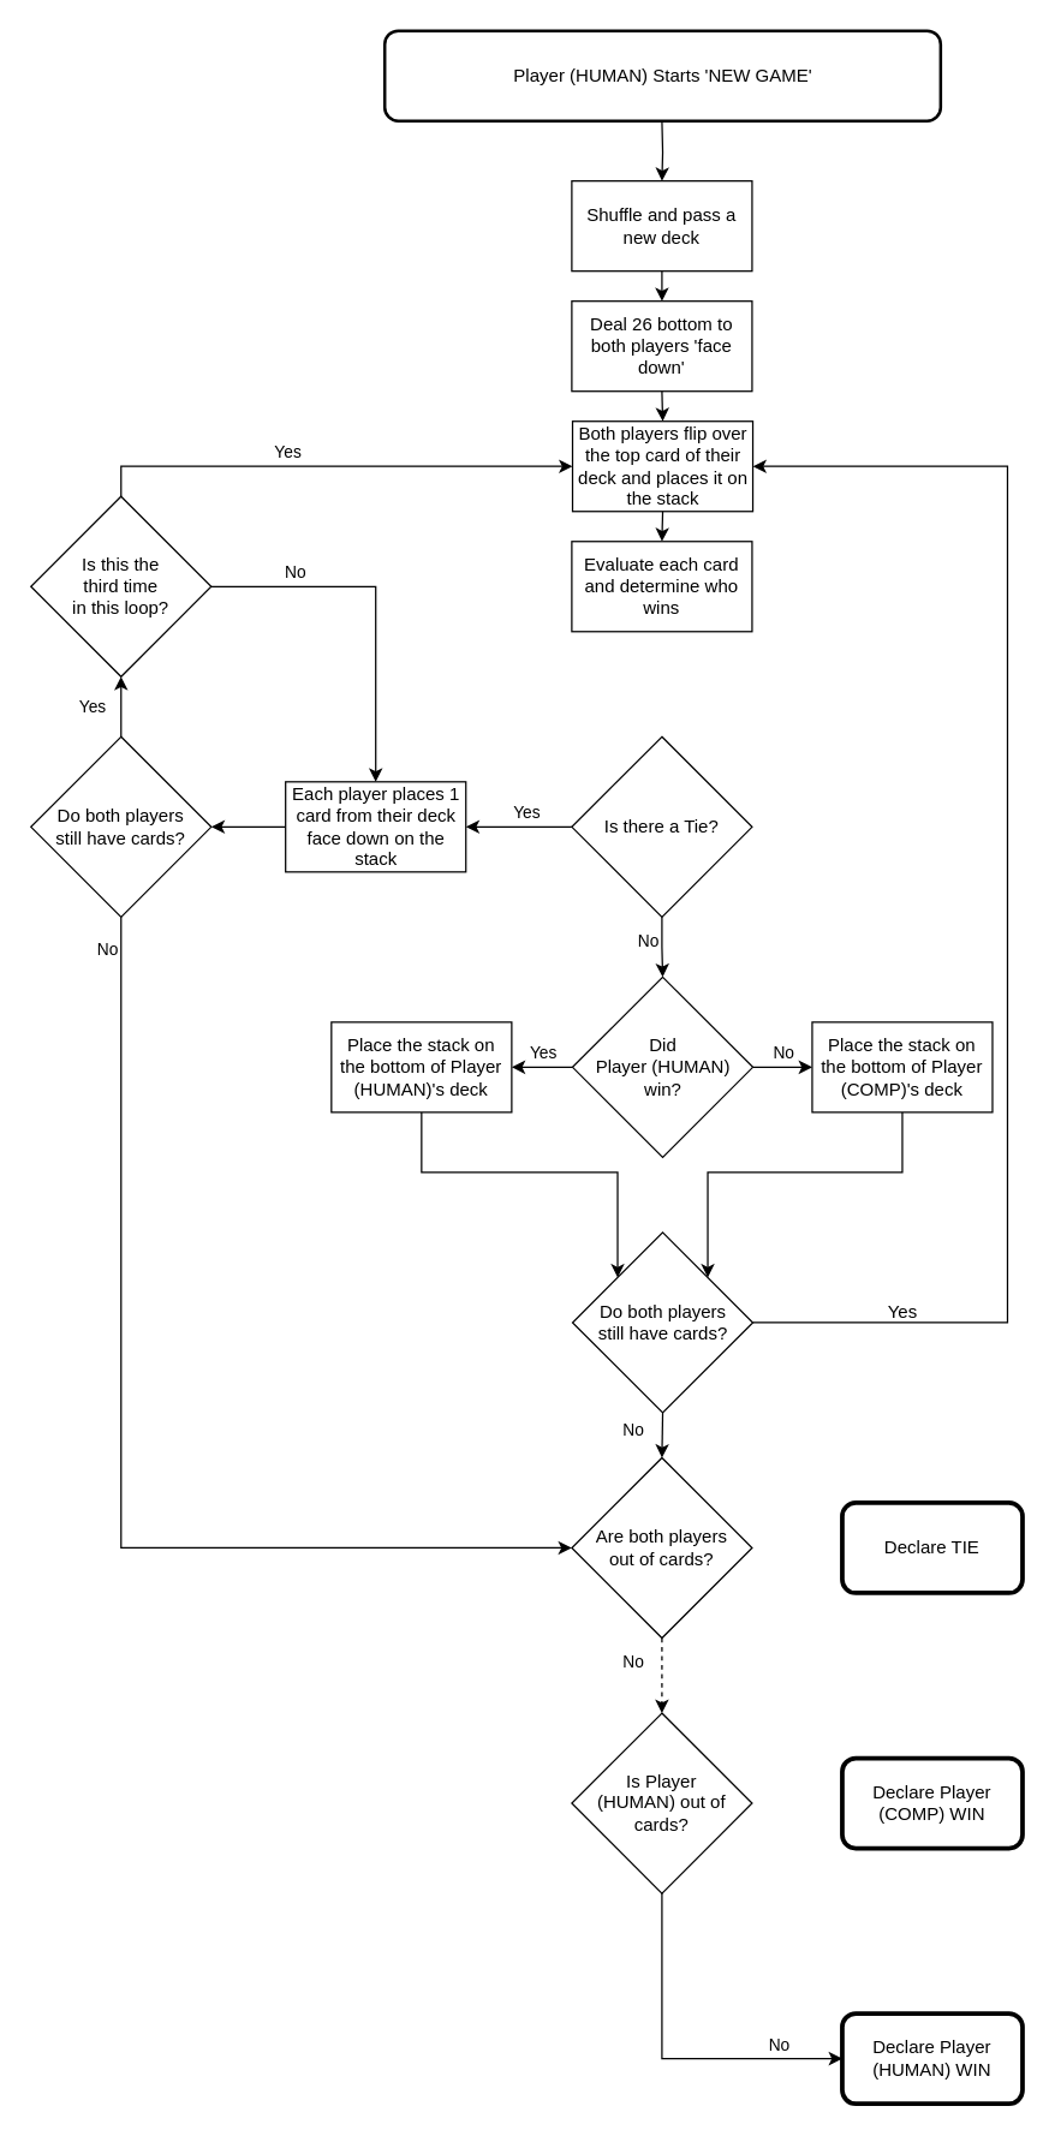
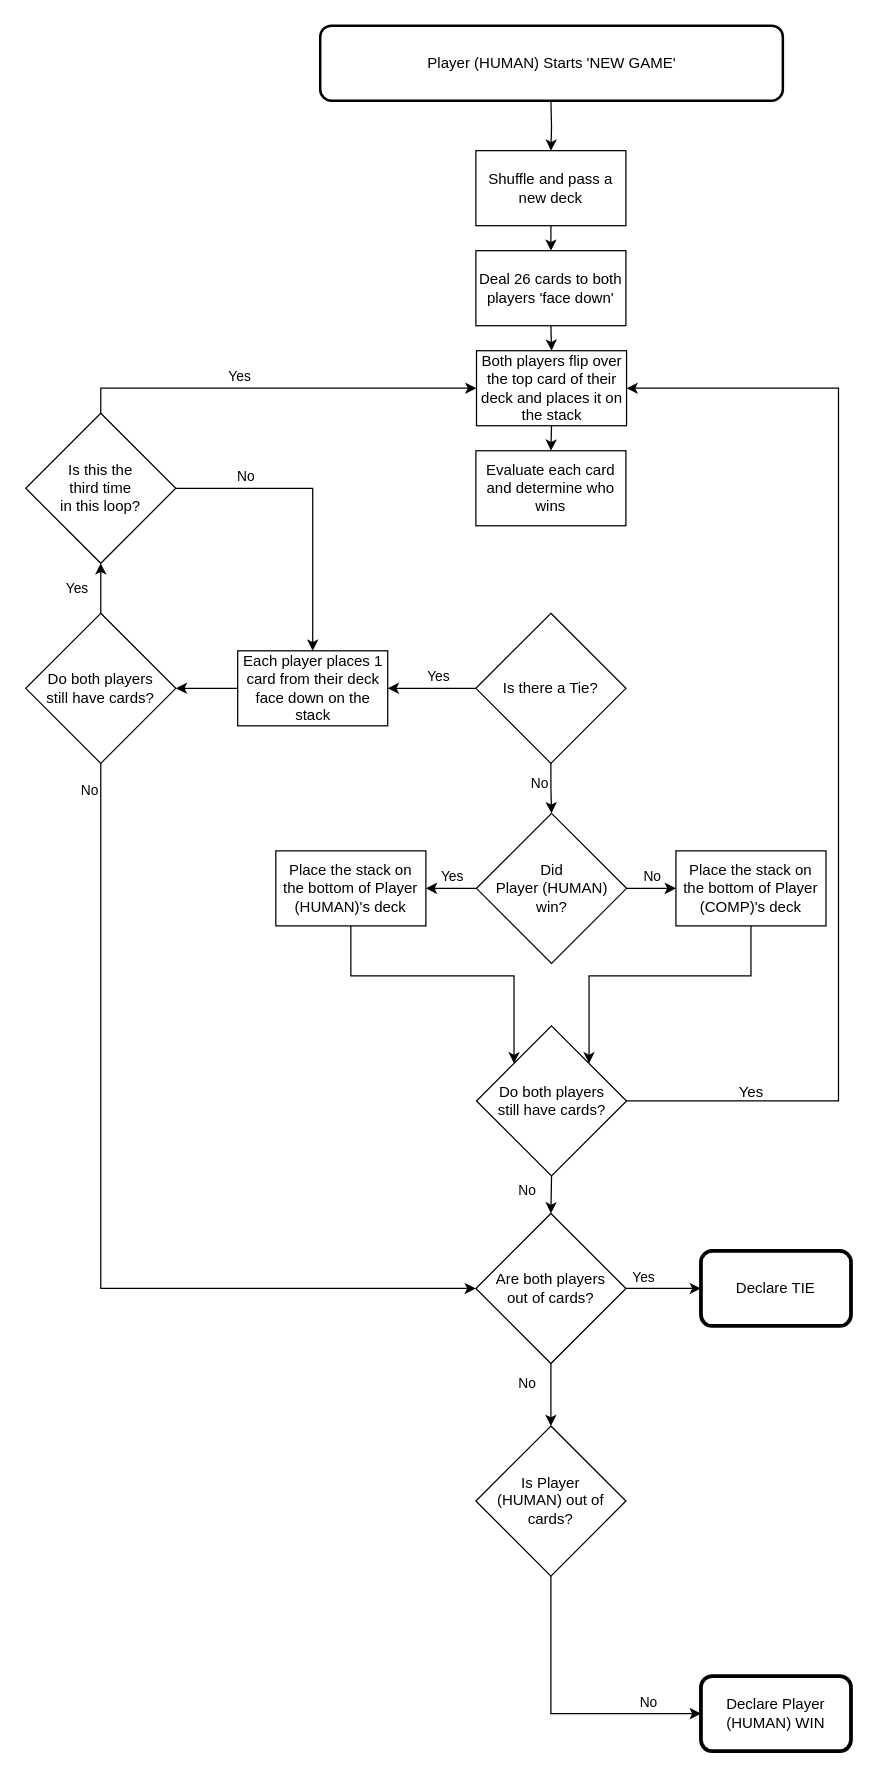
  <mxCell id="0" />
  <mxCell id="1" parent="0" />
  <mxCell id="2" style="edgeStyle=orthogonalEdgeStyle;rounded=0;orthogonalLoop=1;jettySize=auto;html=1;exitX=0.5;exitY=1;exitDx=0;exitDy=0;entryX=0.5;entryY=0;entryDx=0;entryDy=0;" edge="1" parent="1" target="5"><mxGeometry relative="1" as="geometry"><mxPoint x="440" y="80" as="sourcePoint" /></mxGeometry></mxCell>
  <mxCell id="3" value="Player (HUMAN) Starts 'NEW GAME'" style="rounded=1;whiteSpace=wrap;html=1;perimeterSpacing=0;strokeWidth=2;" vertex="1" parent="1"><mxGeometry x="255.5" y="20" width="370" height="60" as="geometry" /></mxCell>
  <mxCell id="4" style="edgeStyle=orthogonalEdgeStyle;rounded=0;orthogonalLoop=1;jettySize=auto;html=1;exitX=0.5;exitY=1;exitDx=0;exitDy=0;entryX=0.5;entryY=0;entryDx=0;entryDy=0;" edge="1" parent="1" source="5" target="7"><mxGeometry relative="1" as="geometry" /></mxCell>
  <mxCell id="5" value="Shuffle and pass a new deck" style="rounded=0;whiteSpace=wrap;html=1;" vertex="1" parent="1"><mxGeometry x="380" y="120" width="120" height="60" as="geometry" /></mxCell>
  <mxCell id="6" style="edgeStyle=orthogonalEdgeStyle;rounded=0;orthogonalLoop=1;jettySize=auto;html=1;exitX=0.5;exitY=1;exitDx=0;exitDy=0;entryX=0.5;entryY=0;entryDx=0;entryDy=0;" edge="1" parent="1" source="7" target="9"><mxGeometry relative="1" as="geometry" /></mxCell>
- <mxCell id="7" value="Deal 26 bottom to both players 'face down'" style="rounded=0;whiteSpace=wrap;html=1;" vertex="1" parent="1"><mxGeometry x="380" y="200" width="120" height="60" as="geometry" /></mxCell>
+ <mxCell id="7" value="Deal 26 cards to both players 'face down'" style="rounded=0;whiteSpace=wrap;html=1;" vertex="1" parent="1"><mxGeometry x="380" y="200" width="120" height="60" as="geometry" /></mxCell>
  <mxCell id="8" style="edgeStyle=orthogonalEdgeStyle;rounded=0;orthogonalLoop=1;jettySize=auto;html=1;exitX=0.5;exitY=1;exitDx=0;exitDy=0;entryX=0.5;entryY=0;entryDx=0;entryDy=0;" edge="1" parent="1" source="9" target="10"><mxGeometry relative="1" as="geometry" /></mxCell>
  <mxCell id="9" value="Both players flip over the top card of their deck and places it on the stack" style="rounded=0;whiteSpace=wrap;html=1;" vertex="1" parent="1"><mxGeometry x="380.5" y="280" width="120" height="60" as="geometry" /></mxCell>
  <mxCell id="10" value="Evaluate each card and determine who wins" style="rounded=0;whiteSpace=wrap;html=1;" vertex="1" parent="1"><mxGeometry x="380" y="360" width="120" height="60" as="geometry" /></mxCell>
  <mxCell id="11" style="edgeStyle=orthogonalEdgeStyle;rounded=0;orthogonalLoop=1;jettySize=auto;html=1;exitX=0;exitY=0.5;exitDx=0;exitDy=0;entryX=1;entryY=0.5;entryDx=0;entryDy=0;" edge="1" parent="1" source="12" target="17"><mxGeometry relative="1" as="geometry" /></mxCell>
  <mxCell id="12" value="Each player places 1 card from their deck face down on the stack" style="rounded=0;whiteSpace=wrap;html=1;" vertex="1" parent="1"><mxGeometry x="189.5" y="520" width="120" height="60" as="geometry" /></mxCell>
  <mxCell id="13" style="edgeStyle=orthogonalEdgeStyle;rounded=0;orthogonalLoop=1;jettySize=auto;html=1;exitX=0.5;exitY=0;exitDx=0;exitDy=0;entryX=0.5;entryY=1;entryDx=0;entryDy=0;" edge="1" parent="1" source="17" target="27"><mxGeometry relative="1" as="geometry" /></mxCell>
  <mxCell id="14" value="Yes" style="edgeLabel;html=1;align=center;verticalAlign=middle;resizable=0;points=[];" vertex="1" connectable="0" parent="13"><mxGeometry x="0.033" y="1" relative="1" as="geometry"><mxPoint x="-19" as="offset" /></mxGeometry></mxCell>
  <mxCell id="15" style="edgeStyle=orthogonalEdgeStyle;rounded=0;orthogonalLoop=1;jettySize=auto;html=1;exitX=0.5;exitY=1;exitDx=0;exitDy=0;entryX=0;entryY=0.5;entryDx=0;entryDy=0;" edge="1" parent="1" source="17" target="47"><mxGeometry relative="1" as="geometry"><mxPoint x="80" y="820" as="targetPoint" /><Array as="points"><mxPoint x="80" y="1030" /></Array></mxGeometry></mxCell>
  <mxCell id="16" value="No" style="edgeLabel;html=1;align=center;verticalAlign=middle;resizable=0;points=[];" vertex="1" connectable="0" parent="15"><mxGeometry x="-0.368" y="3" relative="1" as="geometry"><mxPoint x="-13" y="-207" as="offset" /></mxGeometry></mxCell>
  <mxCell id="17" value="Do both players&lt;div&gt;still have cards?&lt;/div&gt;" style="rhombus;whiteSpace=wrap;html=1;" vertex="1" parent="1"><mxGeometry x="20" y="490" width="120" height="120" as="geometry" /></mxCell>
  <mxCell id="18" style="edgeStyle=orthogonalEdgeStyle;rounded=0;orthogonalLoop=1;jettySize=auto;html=1;exitX=0;exitY=0.5;exitDx=0;exitDy=0;entryX=1;entryY=0.5;entryDx=0;entryDy=0;" edge="1" parent="1" source="22" target="12"><mxGeometry relative="1" as="geometry" /></mxCell>
  <mxCell id="19" value="Yes" style="edgeLabel;html=1;align=center;verticalAlign=middle;resizable=0;points=[];" vertex="1" connectable="0" parent="18"><mxGeometry x="-0.116" y="3" relative="1" as="geometry"><mxPoint y="-13" as="offset" /></mxGeometry></mxCell>
  <mxCell id="20" style="edgeStyle=orthogonalEdgeStyle;rounded=0;orthogonalLoop=1;jettySize=auto;html=1;exitX=0.5;exitY=1;exitDx=0;exitDy=0;entryX=0.5;entryY=0;entryDx=0;entryDy=0;" edge="1" parent="1" source="22" target="32"><mxGeometry relative="1" as="geometry" /></mxCell>
  <mxCell id="21" value="No" style="edgeLabel;html=1;align=center;verticalAlign=middle;resizable=0;points=[];" vertex="1" connectable="0" parent="20"><mxGeometry x="-0.243" y="4" relative="1" as="geometry"><mxPoint x="-14" as="offset" /></mxGeometry></mxCell>
  <mxCell id="22" value="Is there a Tie?" style="rhombus;whiteSpace=wrap;html=1;" vertex="1" parent="1"><mxGeometry x="380" y="490" width="120" height="120" as="geometry" /></mxCell>
  <mxCell id="23" style="edgeStyle=orthogonalEdgeStyle;rounded=0;orthogonalLoop=1;jettySize=auto;html=1;exitX=1;exitY=0.5;exitDx=0;exitDy=0;" edge="1" parent="1" source="27" target="12"><mxGeometry relative="1" as="geometry" /></mxCell>
  <mxCell id="24" value="No" style="edgeLabel;html=1;align=center;verticalAlign=middle;resizable=0;points=[];" vertex="1" connectable="0" parent="23"><mxGeometry x="-0.533" y="4" relative="1" as="geometry"><mxPoint x="-1" y="-6" as="offset" /></mxGeometry></mxCell>
  <mxCell id="25" style="edgeStyle=orthogonalEdgeStyle;rounded=0;orthogonalLoop=1;jettySize=auto;html=1;exitX=0.5;exitY=0;exitDx=0;exitDy=0;entryX=0;entryY=0.5;entryDx=0;entryDy=0;" edge="1" parent="1" source="27" target="9"><mxGeometry relative="1" as="geometry" /></mxCell>
  <mxCell id="26" value="Yes" style="edgeLabel;html=1;align=center;verticalAlign=middle;resizable=0;points=[];" vertex="1" connectable="0" parent="25"><mxGeometry x="-0.162" y="-1" relative="1" as="geometry"><mxPoint x="-4" y="-11" as="offset" /></mxGeometry></mxCell>
  <mxCell id="27" value="Is this the&lt;div&gt;third time&lt;/div&gt;&lt;div&gt;in this loop?&lt;/div&gt;" style="rhombus;whiteSpace=wrap;html=1;" vertex="1" parent="1"><mxGeometry x="20" y="330" width="120" height="120" as="geometry" /></mxCell>
  <mxCell id="28" style="edgeStyle=orthogonalEdgeStyle;rounded=0;orthogonalLoop=1;jettySize=auto;html=1;exitX=1;exitY=0.5;exitDx=0;exitDy=0;entryX=0;entryY=0.5;entryDx=0;entryDy=0;" edge="1" parent="1" source="32" target="34"><mxGeometry relative="1" as="geometry" /></mxCell>
  <mxCell id="29" value="No" style="edgeLabel;html=1;align=center;verticalAlign=middle;resizable=0;points=[];" vertex="1" connectable="0" parent="28"><mxGeometry x="-0.452" y="3" relative="1" as="geometry"><mxPoint x="9" y="-7" as="offset" /></mxGeometry></mxCell>
  <mxCell id="30" style="edgeStyle=orthogonalEdgeStyle;rounded=0;orthogonalLoop=1;jettySize=auto;html=1;exitX=0;exitY=0.5;exitDx=0;exitDy=0;" edge="1" parent="1" source="32" target="36"><mxGeometry relative="1" as="geometry" /></mxCell>
  <mxCell id="31" value="Yes" style="edgeLabel;html=1;align=center;verticalAlign=middle;resizable=0;points=[];" vertex="1" connectable="0" parent="30"><mxGeometry x="-0.35" y="-4" relative="1" as="geometry"><mxPoint x="-7" y="-6" as="offset" /></mxGeometry></mxCell>
  <mxCell id="32" value="Did&lt;div&gt;Player (HUMAN)&lt;/div&gt;&lt;div&gt;win?&lt;/div&gt;" style="rhombus;whiteSpace=wrap;html=1;" vertex="1" parent="1"><mxGeometry x="380.5" y="650" width="120" height="120" as="geometry" /></mxCell>
  <mxCell id="33" style="edgeStyle=orthogonalEdgeStyle;rounded=0;orthogonalLoop=1;jettySize=auto;html=1;exitX=0.5;exitY=1;exitDx=0;exitDy=0;entryX=1;entryY=0;entryDx=0;entryDy=0;" edge="1" parent="1" source="34" target="40"><mxGeometry relative="1" as="geometry" /></mxCell>
  <mxCell id="34" value="Place the stack on the bottom of Player (COMP)'s deck" style="rounded=0;whiteSpace=wrap;html=1;" vertex="1" parent="1"><mxGeometry x="540" y="680" width="120" height="60" as="geometry" /></mxCell>
  <mxCell id="35" style="edgeStyle=orthogonalEdgeStyle;rounded=0;orthogonalLoop=1;jettySize=auto;html=1;exitX=0.5;exitY=1;exitDx=0;exitDy=0;entryX=0;entryY=0;entryDx=0;entryDy=0;" edge="1" parent="1" source="36" target="40"><mxGeometry relative="1" as="geometry" /></mxCell>
  <mxCell id="36" value="Place the stack on the bottom of Player (HUMAN)'s deck" style="rounded=0;whiteSpace=wrap;html=1;" vertex="1" parent="1"><mxGeometry x="220" y="680" width="120" height="60" as="geometry" /></mxCell>
  <mxCell id="37" style="edgeStyle=orthogonalEdgeStyle;rounded=0;orthogonalLoop=1;jettySize=auto;html=1;exitX=1;exitY=0.5;exitDx=0;exitDy=0;entryX=1;entryY=0.5;entryDx=0;entryDy=0;" edge="1" parent="1" source="40" target="9"><mxGeometry relative="1" as="geometry"><Array as="points"><mxPoint x="670" y="880" /><mxPoint x="670" y="310" /></Array></mxGeometry></mxCell>
  <mxCell id="38" style="edgeStyle=orthogonalEdgeStyle;rounded=0;orthogonalLoop=1;jettySize=auto;html=1;exitX=0.5;exitY=1;exitDx=0;exitDy=0;entryX=0.5;entryY=0;entryDx=0;entryDy=0;" edge="1" parent="1" source="40" target="47"><mxGeometry relative="1" as="geometry" /></mxCell>
  <mxCell id="39" value="No" style="edgeLabel;html=1;align=center;verticalAlign=middle;resizable=0;points=[];" vertex="1" connectable="0" parent="38"><mxGeometry x="-0.285" y="1" relative="1" as="geometry"><mxPoint x="-21" as="offset" /></mxGeometry></mxCell>
  <mxCell id="40" value="Do both players&lt;div&gt;still have cards?&lt;/div&gt;" style="rhombus;whiteSpace=wrap;html=1;" vertex="1" parent="1"><mxGeometry x="380.5" y="820" width="120" height="120" as="geometry" /></mxCell>
+ <mxCell id="41" style="edgeStyle=orthogonalEdgeStyle;rounded=0;orthogonalLoop=1;jettySize=auto;html=1;exitX=1;exitY=0.5;exitDx=0;exitDy=0;entryX=0;entryY=0.5;entryDx=0;entryDy=0;" edge="1" parent="1" source="47" target="44"><mxGeometry relative="1" as="geometry"><mxPoint x="20" y="880" as="sourcePoint" /></mxGeometry></mxCell>
+ <mxCell id="42" value="Yes" style="edgeLabel;html=1;align=center;verticalAlign=middle;resizable=0;points=[];" vertex="1" connectable="0" parent="41"><mxGeometry x="0.096" y="-3" relative="1" as="geometry"><mxPoint x="-20" y="-13" as="offset" /></mxGeometry></mxCell>
  <mxCell id="43" value="Yes" style="text;html=1;align=center;verticalAlign=middle;resizable=0;points=[];autosize=1;strokeColor=none;fillColor=none;" vertex="1" parent="1"><mxGeometry x="580" y="858" width="40" height="30" as="geometry" /></mxCell>
  <mxCell id="44" value="Declare TIE" style="rounded=1;whiteSpace=wrap;html=1;strokeWidth=3;" vertex="1" parent="1"><mxGeometry x="560" y="1000" width="120" height="60" as="geometry" /></mxCell>
- <mxCell id="45" style="edgeStyle=orthogonalEdgeStyle;rounded=0;orthogonalLoop=1;jettySize=auto;html=1;exitX=0.5;exitY=1;exitDx=0;exitDy=0;entryX=0.5;entryY=0;entryDx=0;entryDy=0;dashed=1;" edge="1" parent="1" source="47" target="50"><mxGeometry relative="1" as="geometry" /></mxCell>
+ <mxCell id="45" style="edgeStyle=orthogonalEdgeStyle;rounded=0;orthogonalLoop=1;jettySize=auto;html=1;exitX=0.5;exitY=1;exitDx=0;exitDy=0;entryX=0.5;entryY=0;entryDx=0;entryDy=0;" edge="1" parent="1" source="47" target="50"><mxGeometry relative="1" as="geometry" /></mxCell>
  <mxCell id="46" value="No" style="edgeLabel;html=1;align=center;verticalAlign=middle;resizable=0;points=[];" vertex="1" connectable="0" parent="45"><mxGeometry x="-0.406" y="-2" relative="1" as="geometry"><mxPoint x="-18" as="offset" /></mxGeometry></mxCell>
  <mxCell id="47" value="Are both players&lt;div&gt;out of cards?&lt;/div&gt;" style="rhombus;whiteSpace=wrap;html=1;" vertex="1" parent="1"><mxGeometry x="380" y="970" width="120" height="120" as="geometry" /></mxCell>
  <mxCell id="48" style="edgeStyle=orthogonalEdgeStyle;rounded=0;orthogonalLoop=1;jettySize=auto;html=1;exitX=0.5;exitY=1;exitDx=0;exitDy=0;entryX=0;entryY=0.5;entryDx=0;entryDy=0;" edge="1" parent="1" source="50" target="52"><mxGeometry relative="1" as="geometry" /></mxCell>
  <mxCell id="49" value="No" style="edgeLabel;html=1;align=center;verticalAlign=middle;resizable=0;points=[];" vertex="1" connectable="0" parent="48"><mxGeometry x="0.625" y="4" relative="1" as="geometry"><mxPoint y="-6" as="offset" /></mxGeometry></mxCell>
  <mxCell id="50" value="Is Player&lt;div&gt;(HUMAN) out of cards?&lt;/div&gt;" style="rhombus;whiteSpace=wrap;html=1;" vertex="1" parent="1"><mxGeometry x="380" y="1140" width="120" height="120" as="geometry" /></mxCell>
- <mxCell id="51" value="Declare Player (COMP) WIN" style="rounded=1;whiteSpace=wrap;html=1;strokeWidth=3;" vertex="1" parent="1"><mxGeometry x="560" y="1170" width="120" height="60" as="geometry" /></mxCell>
  <mxCell id="52" value="Declare Player (HUMAN) WIN" style="rounded=1;whiteSpace=wrap;html=1;strokeWidth=3;" vertex="1" parent="1"><mxGeometry x="560" y="1340" width="120" height="60" as="geometry" /></mxCell>
